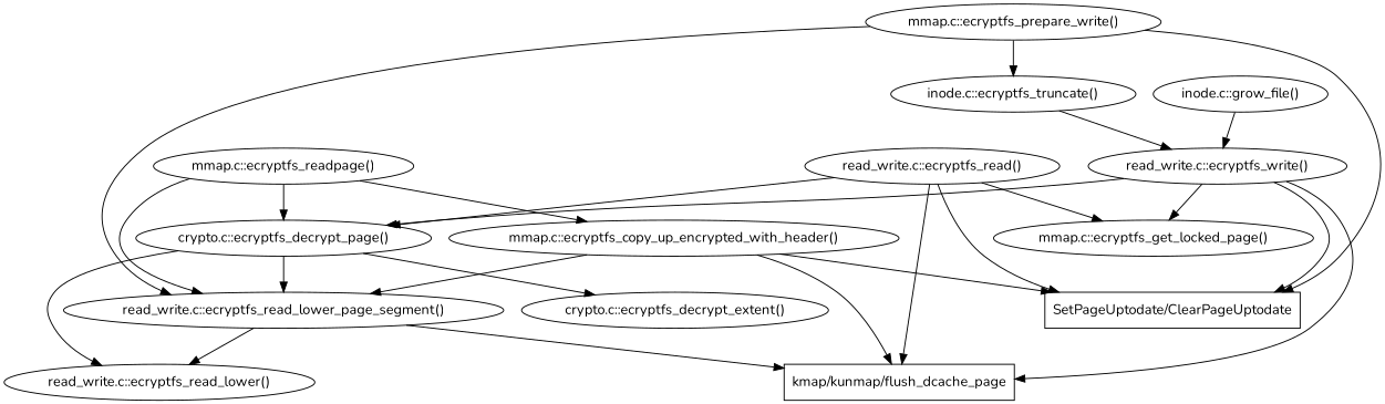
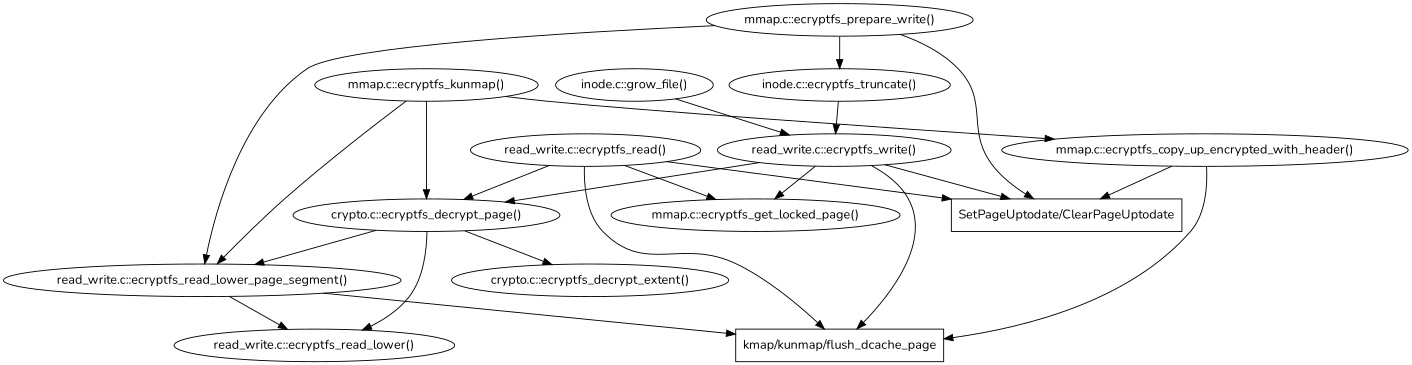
  digraph {
    fontname=Nunito
    node [fontname=Nunito]
    edge [fontname=Nunito]
-   n1 [label="mmap.c::ecryptfs_readpage()"]
+   n1 [label="mmap.c::ecryptfs_kunmap()"]
    n2 [label="crypto.c::ecryptfs_decrypt_page()"]
    n3 [label="read_write.c::ecryptfs_read_lower_page_segment()"]
    n4 [label="mmap.c::ecryptfs_copy_up_encrypted_with_header()"]
    n5 [label="read_write.c::ecryptfs_read_lower()"]
    n6 [label="crypto.c::ecryptfs_decrypt_extent()"]
    n7 [label="kmap/kunmap/flush_dcache_page" shape=box]
    n8 [label="SetPageUptodate/ClearPageUptodate" shape=box]
    n9 [label="read_write.c::ecryptfs_read()"]
    n10 [label="mmap.c::ecryptfs_get_locked_page()"]
    n11 [label="read_write.c::ecryptfs_write()"]
    n12 [label="inode.c::grow_file()"]
    n13 [label="inode.c::ecryptfs_truncate()"]
    n14 [label="mmap.c::ecryptfs_prepare_write()"]
    n1 -> n2
    n1 -> n3
    n1 -> n4
    n2 -> n3
    n2 -> n5
    n2 -> n6
    n3 -> n5
    n3 -> n7
-   n4 -> n3
    n4 -> n7
    n4 -> n8
    n9 -> n2
    n9 -> n7
    n9 -> n8
    n9 -> n10
    n11 -> n2
    n11 -> n7
    n11 -> n8
    n11 -> n10
    n12 -> n11
    n13 -> n11
    n14 -> n3
    n14 -> n8
    n14 -> n13
  }
